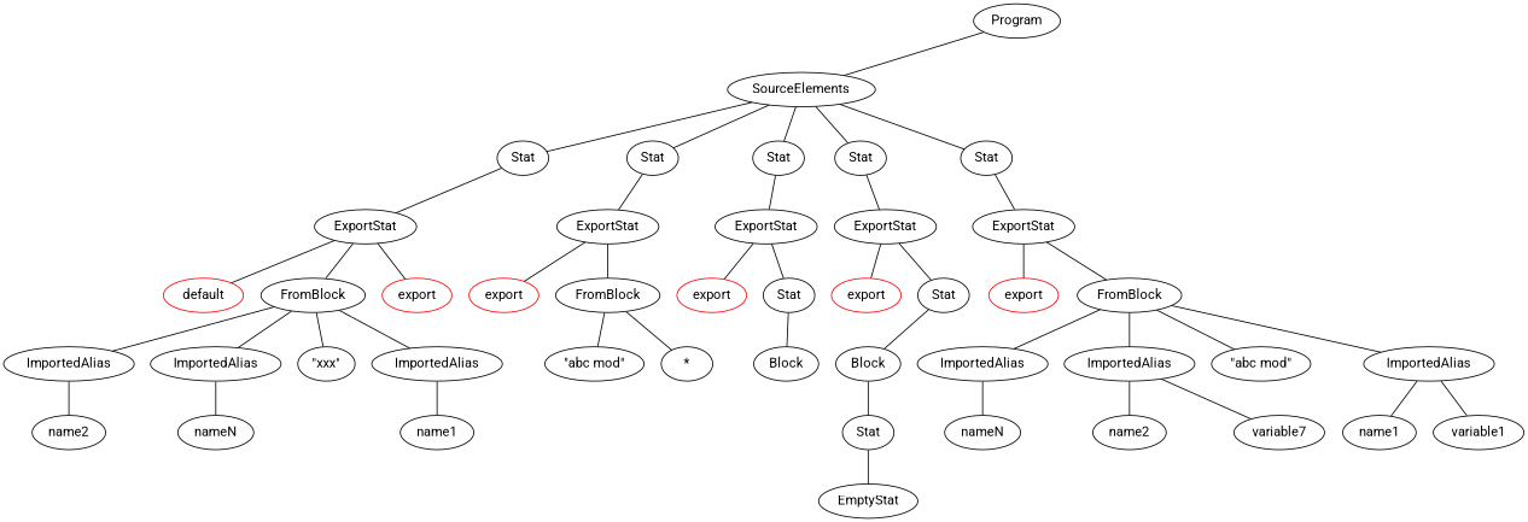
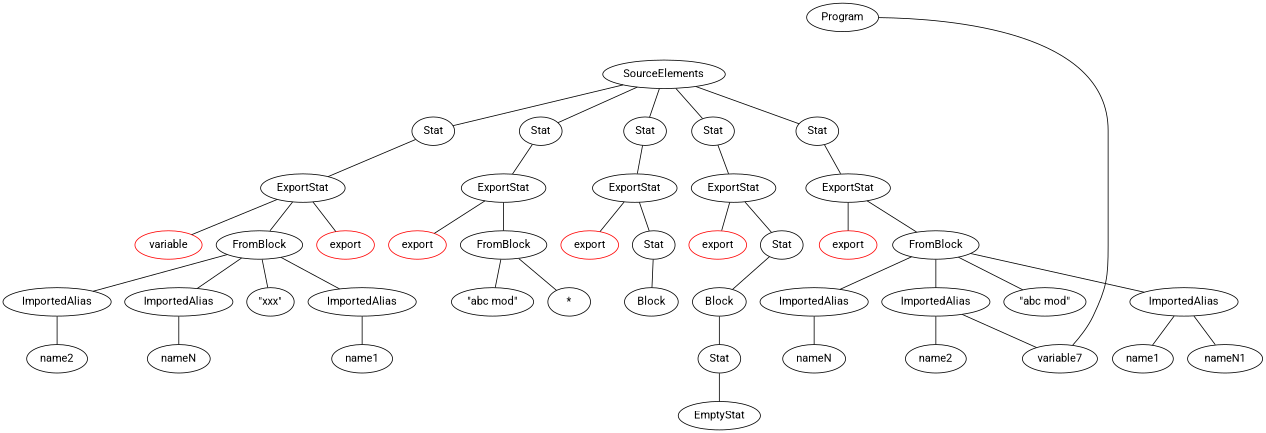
  graph {
    fontname=Roboto
    node [fontname=Roboto]
    edge [fontname=Roboto]
    n1 [label=Program]
    n2 [label=SourceElements]
    n3 [label=Stat]
    n4 [label=Stat]
    n5 [label=Stat]
    n6 [label=Stat]
    n7 [label=Stat]
    n8 [label=ExportStat]
    n9 [label=ExportStat]
    n10 [label=ExportStat]
    n11 [label=ExportStat]
    n12 [label=ExportStat]
    n13 [color=red label=export]
    n14 [label=FromBlock]
    n15 [label=ImportedAlias]
    n16 [label=ImportedAlias]
    n17 [label=ImportedAlias]
    n18 [label="\"abc mod\""]
-   n19 [label=variable1]
+   n19 [label=nameN1]
    n20 [label=name1]
    n21 [label=variable7]
    n22 [label=name2]
    n23 [label=nameN]
    n24 [color=red label=export]
-   n25 [color=red label=default]
+   n25 [color=red label=variable]
    n26 [label=FromBlock]
    n27 [label=ImportedAlias]
    n28 [label=ImportedAlias]
    n29 [label=ImportedAlias]
    n30 [label="\"xxx\""]
    n31 [label=name1]
    n32 [label=name2]
    n33 [label=nameN]
    n34 [color=red label=export]
    n35 [label=FromBlock]
    n36 [label="*"]
    n37 [label="\"abc mod\""]
    n38 [color=red label=export]
    n39 [label=Stat]
    n40 [label=Block]
    n41 [color=red label=export]
    n42 [label=Stat]
    n43 [label=Block]
    n44 [label=Stat]
    n45 [label=EmptyStat]
-   n1 -- n2
+   n1 -- n21
    n2 -- n3
    n2 -- n4
    n2 -- n5
    n2 -- n6
    n2 -- n7
    n3 -- n8
    n4 -- n9
    n5 -- n10
    n6 -- n11
    n7 -- n12
    n8 -- n13
    n8 -- n14
    n9 -- n24
    n9 -- n25
    n9 -- n26
    n10 -- n34
    n10 -- n35
    n11 -- n38
    n11 -- n39
    n12 -- n41
    n12 -- n42
    n14 -- n15
    n14 -- n16
    n14 -- n17
    n14 -- n18
    n15 -- n19
    n15 -- n20
    n16 -- n21
    n16 -- n22
    n17 -- n23
    n26 -- n27
    n26 -- n28
    n26 -- n29
    n26 -- n30
    n27 -- n31
    n28 -- n32
    n29 -- n33
    n35 -- n36
    n35 -- n37
    n39 -- n40
    n42 -- n43
    n43 -- n44
    n44 -- n45
  }
